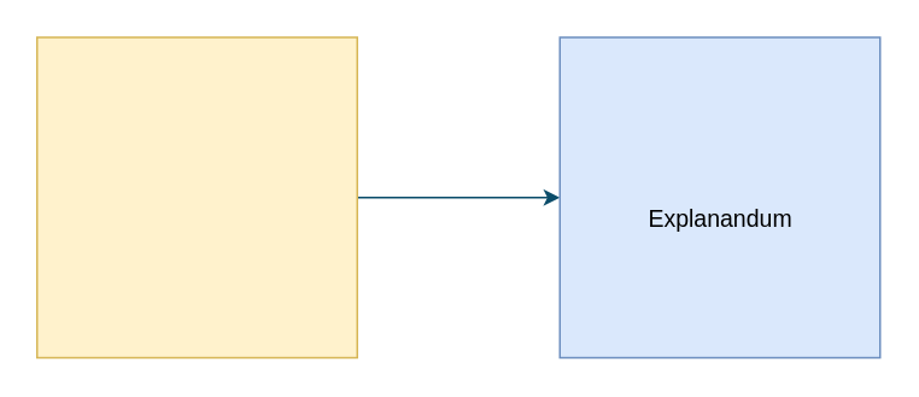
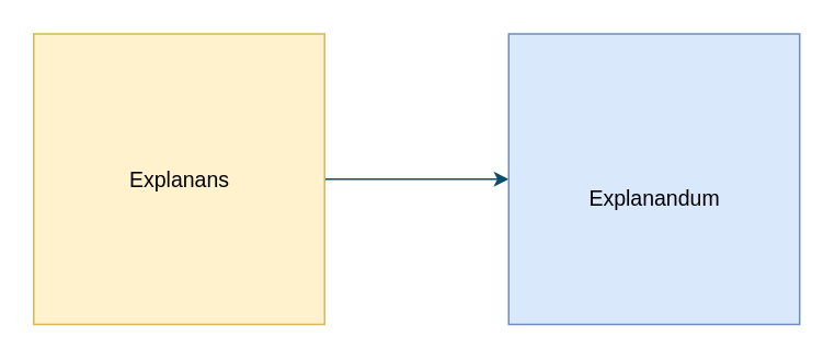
  <mxCell id="0" />
  <mxCell id="1" parent="0" />
  <mxCell id="2" value="" style="edgeStyle=orthogonalEdgeStyle;rounded=0;orthogonalLoop=1;jettySize=auto;html=1;strokeColor=#0B4D6A;" edge="1" parent="1" source="3" target="4"><mxGeometry relative="1" as="geometry" /></mxCell>
  <mxCell id="3" value="" style="whiteSpace=wrap;html=1;aspect=fixed;fontSize=13;fillColor=#fff2cc;strokeColor=#d6b656;" vertex="1" parent="1"><mxGeometry x="20" y="20" width="177" height="177" as="geometry" /></mxCell>
  <mxCell id="4" value="" style="whiteSpace=wrap;html=1;aspect=fixed;fontSize=13;fillColor=#dae8fc;strokeColor=#6c8ebf;" vertex="1" parent="1"><mxGeometry x="309" y="20" width="177" height="177" as="geometry" /></mxCell>
  <mxCell id="5" value="Explanandum" style="text;html=1;strokeColor=none;fillColor=none;align=center;verticalAlign=middle;whiteSpace=wrap;rounded=0;fontSize=13;" vertex="1" parent="1"><mxGeometry x="335.5" y="105" width="124" height="30" as="geometry" /></mxCell>
+ <mxCell id="6" value="Explanans" style="text;html=1;strokeColor=none;fillColor=none;align=center;verticalAlign=middle;whiteSpace=wrap;rounded=0;fontSize=13;" vertex="1" parent="1"><mxGeometry x="46.5" y="93.5" width="124" height="30" as="geometry" /></mxCell>
